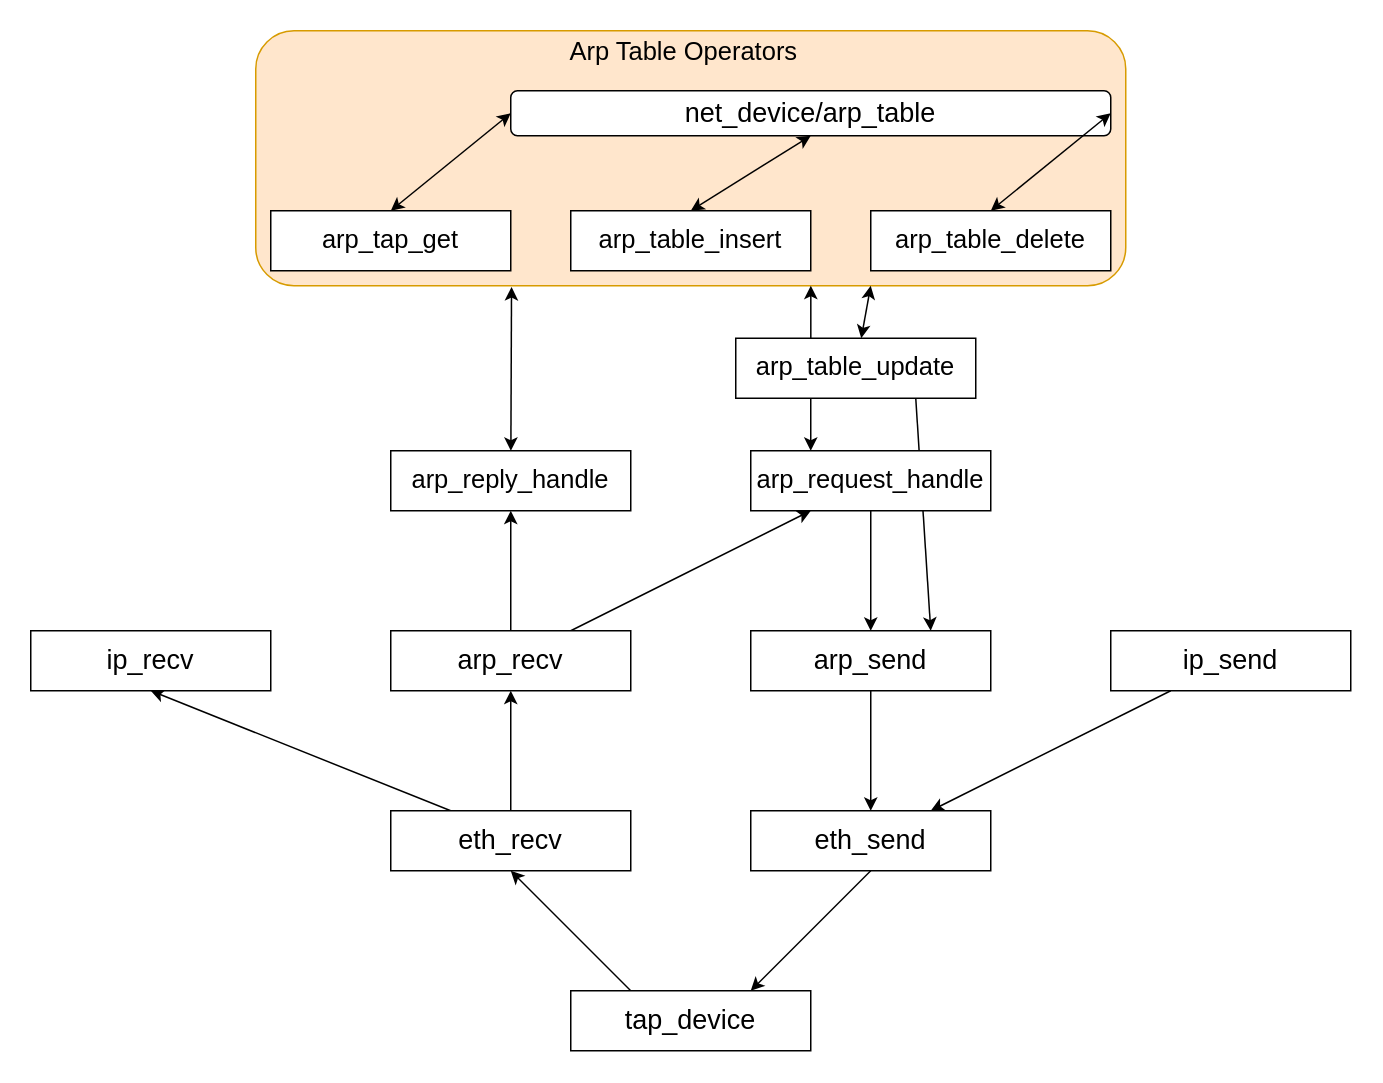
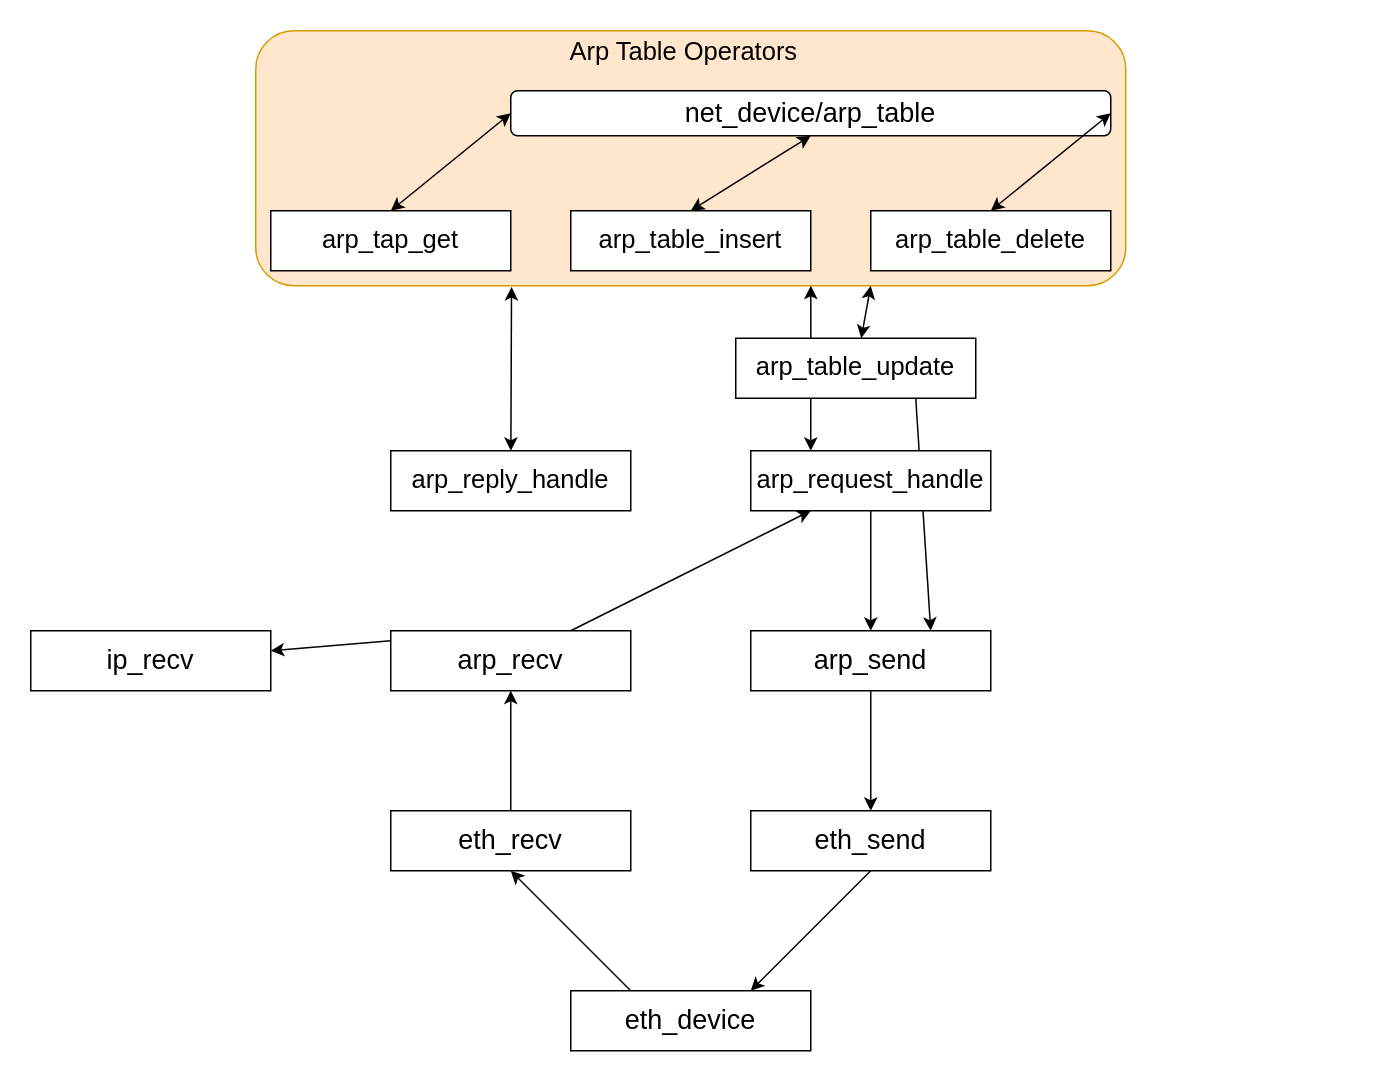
  <mxCell id="0" />
  <mxCell id="1" parent="0" />
  <mxCell id="2" value="" style="rounded=1;whiteSpace=wrap;html=1;fontSize=17;fillColor=#ffe6cc;strokeColor=#d79b00;" vertex="1" parent="1"><mxGeometry x="170" y="20" width="580" height="170" as="geometry" /></mxCell>
  <mxCell id="3" style="edgeStyle=none;rounded=0;orthogonalLoop=1;jettySize=auto;html=1;exitX=0.25;exitY=0;exitDx=0;exitDy=0;entryX=0.5;entryY=1;entryDx=0;entryDy=0;fontSize=18;" edge="1" parent="1" source="4" target="7"><mxGeometry relative="1" as="geometry" /></mxCell>
- <mxCell id="4" value="tap_device" style="rounded=0;whiteSpace=wrap;html=1;fontSize=18;" vertex="1" parent="1"><mxGeometry x="380" y="660" width="160" height="40" as="geometry" /></mxCell>
+ <mxCell id="4" value="eth_device" style="rounded=0;whiteSpace=wrap;html=1;fontSize=18;" vertex="1" parent="1"><mxGeometry x="380" y="660" width="160" height="40" as="geometry" /></mxCell>
  <mxCell id="5" style="edgeStyle=none;rounded=0;orthogonalLoop=1;jettySize=auto;html=1;exitX=0.5;exitY=0;exitDx=0;exitDy=0;entryX=0.5;entryY=1;entryDx=0;entryDy=0;fontSize=18;" edge="1" parent="1" source="7" target="13"><mxGeometry relative="1" as="geometry" /></mxCell>
- <mxCell id="6" style="edgeStyle=none;rounded=0;orthogonalLoop=1;jettySize=auto;html=1;exitX=0.25;exitY=0;exitDx=0;exitDy=0;entryX=0.5;entryY=1;entryDx=0;entryDy=0;fontSize=18;" edge="1" parent="1" source="7" target="10"><mxGeometry relative="1" as="geometry" /></mxCell>
  <mxCell id="7" value="eth_recv" style="rounded=0;whiteSpace=wrap;html=1;fontSize=18;" vertex="1" parent="1"><mxGeometry x="260" y="540" width="160" height="40" as="geometry" /></mxCell>
  <mxCell id="8" style="edgeStyle=none;rounded=0;orthogonalLoop=1;jettySize=auto;html=1;exitX=0.5;exitY=1;exitDx=0;exitDy=0;entryX=0.75;entryY=0;entryDx=0;entryDy=0;fontSize=18;" edge="1" parent="1" source="9" target="4"><mxGeometry relative="1" as="geometry" /></mxCell>
  <mxCell id="9" value="eth_send" style="rounded=0;whiteSpace=wrap;html=1;fontSize=18;" vertex="1" parent="1"><mxGeometry x="500" y="540" width="160" height="40" as="geometry" /></mxCell>
  <mxCell id="10" value="ip_recv" style="rounded=0;whiteSpace=wrap;html=1;fontSize=18;" vertex="1" parent="1"><mxGeometry x="20" y="420" width="160" height="40" as="geometry" /></mxCell>
- <mxCell id="11" style="edgeStyle=none;rounded=0;orthogonalLoop=1;jettySize=auto;html=1;exitX=0.5;exitY=0;exitDx=0;exitDy=0;fontSize=17;" edge="1" parent="1" source="13" target="20"><mxGeometry relative="1" as="geometry" /></mxCell>
+ <mxCell id="11" style="edgeStyle=none;rounded=0;orthogonalLoop=1;jettySize=auto;html=1;exitX=0.5;exitY=0;exitDx=0;exitDy=0;fontSize=17;" edge="1" parent="1" source="13" target="10"><mxGeometry relative="1" as="geometry" /></mxCell>
  <mxCell id="12" style="edgeStyle=none;rounded=0;orthogonalLoop=1;jettySize=auto;html=1;exitX=0.75;exitY=0;exitDx=0;exitDy=0;entryX=0.25;entryY=1;entryDx=0;entryDy=0;fontSize=17;" edge="1" parent="1" source="13" target="25"><mxGeometry relative="1" as="geometry" /></mxCell>
  <mxCell id="13" value="arp_recv" style="rounded=0;whiteSpace=wrap;html=1;fontSize=18;" vertex="1" parent="1"><mxGeometry x="260" y="420" width="160" height="40" as="geometry" /></mxCell>
- <mxCell id="14" style="edgeStyle=none;rounded=0;orthogonalLoop=1;jettySize=auto;html=1;entryX=0.75;entryY=0;entryDx=0;entryDy=0;fontSize=18;" edge="1" parent="1" source="15" target="9"><mxGeometry relative="1" as="geometry" /></mxCell>
- <mxCell id="15" value="ip_send" style="rounded=0;whiteSpace=wrap;html=1;fontSize=18;" vertex="1" parent="1"><mxGeometry x="740" y="420" width="160" height="40" as="geometry" /></mxCell>
  <mxCell id="16" style="edgeStyle=none;rounded=0;orthogonalLoop=1;jettySize=auto;html=1;exitX=0.5;exitY=1;exitDx=0;exitDy=0;entryX=0.5;entryY=0;entryDx=0;entryDy=0;fontSize=18;" edge="1" parent="1" source="17" target="9"><mxGeometry relative="1" as="geometry" /></mxCell>
  <mxCell id="17" value="arp_send" style="rounded=0;whiteSpace=wrap;html=1;fontSize=18;" vertex="1" parent="1"><mxGeometry x="500" y="420" width="160" height="40" as="geometry" /></mxCell>
  <mxCell id="18" value="net_device/arp_table" style="rounded=1;whiteSpace=wrap;html=1;fontSize=18;" vertex="1" parent="1"><mxGeometry x="340" y="60" width="400" height="30" as="geometry" /></mxCell>
  <mxCell id="19" style="edgeStyle=none;rounded=0;orthogonalLoop=1;jettySize=auto;html=1;entryX=0.294;entryY=1.005;entryDx=0;entryDy=0;entryPerimeter=0;fontSize=17;startArrow=classic;startFill=1;" edge="1" parent="1" source="20" target="2"><mxGeometry relative="1" as="geometry" /></mxCell>
  <mxCell id="20" value="arp_reply_handle" style="rounded=0;whiteSpace=wrap;html=1;fontSize=17;" vertex="1" parent="1"><mxGeometry x="260" y="300" width="160" height="40" as="geometry" /></mxCell>
  <mxCell id="21" style="edgeStyle=none;rounded=0;orthogonalLoop=1;jettySize=auto;html=1;exitX=0.5;exitY=1;exitDx=0;exitDy=0;entryX=0.5;entryY=0;entryDx=0;entryDy=0;fontSize=17;" edge="1" parent="1" source="25" target="17"><mxGeometry relative="1" as="geometry" /></mxCell>
  <mxCell id="22" style="edgeStyle=none;rounded=0;orthogonalLoop=1;jettySize=auto;html=1;exitX=0.75;exitY=1;exitDx=0;exitDy=0;entryX=0.75;entryY=0;entryDx=0;entryDy=0;fontSize=17;" edge="1" parent="1" source="33" target="17"><mxGeometry relative="1" as="geometry" /></mxCell>
  <mxCell id="23" style="edgeStyle=none;rounded=0;orthogonalLoop=1;jettySize=auto;html=1;fontSize=17;startArrow=classic;startFill=1;" edge="1" parent="1" source="33"><mxGeometry relative="1" as="geometry"><mxPoint x="580" y="190" as="targetPoint" /></mxGeometry></mxCell>
  <mxCell id="24" style="edgeStyle=none;rounded=0;orthogonalLoop=1;jettySize=auto;html=1;exitX=0.25;exitY=0;exitDx=0;exitDy=0;entryX=0.638;entryY=1;entryDx=0;entryDy=0;entryPerimeter=0;fontSize=17;startArrow=classic;startFill=1;" edge="1" parent="1" source="25" target="2"><mxGeometry relative="1" as="geometry" /></mxCell>
  <mxCell id="25" value="arp_request_handle" style="rounded=0;whiteSpace=wrap;html=1;fontSize=17;" vertex="1" parent="1"><mxGeometry x="500" y="300" width="160" height="40" as="geometry" /></mxCell>
  <mxCell id="26" style="edgeStyle=none;rounded=0;orthogonalLoop=1;jettySize=auto;html=1;exitX=0.5;exitY=0;exitDx=0;exitDy=0;entryX=0;entryY=0.5;entryDx=0;entryDy=0;fontSize=17;startArrow=classic;startFill=1;" edge="1" parent="1" source="27" target="18"><mxGeometry relative="1" as="geometry" /></mxCell>
  <mxCell id="27" value="arp_tap_get" style="rounded=0;whiteSpace=wrap;html=1;fontSize=17;" vertex="1" parent="1"><mxGeometry x="180" y="140" width="160" height="40" as="geometry" /></mxCell>
  <mxCell id="28" style="edgeStyle=none;rounded=0;orthogonalLoop=1;jettySize=auto;html=1;exitX=0.5;exitY=0;exitDx=0;exitDy=0;entryX=0.5;entryY=1;entryDx=0;entryDy=0;fontSize=17;startArrow=classic;startFill=1;" edge="1" parent="1" source="29" target="18"><mxGeometry relative="1" as="geometry" /></mxCell>
  <mxCell id="29" value="arp_table_insert" style="rounded=0;whiteSpace=wrap;html=1;fontSize=17;" vertex="1" parent="1"><mxGeometry x="380" y="140" width="160" height="40" as="geometry" /></mxCell>
  <mxCell id="30" style="edgeStyle=none;rounded=0;orthogonalLoop=1;jettySize=auto;html=1;exitX=0.5;exitY=0;exitDx=0;exitDy=0;fontSize=17;startArrow=classic;startFill=1;entryX=1;entryY=0.5;entryDx=0;entryDy=0;" edge="1" parent="1" source="31" target="18"><mxGeometry relative="1" as="geometry"><mxPoint x="570" y="70" as="targetPoint" /></mxGeometry></mxCell>
  <mxCell id="31" value="arp_table_delete" style="rounded=0;whiteSpace=wrap;html=1;fontSize=17;" vertex="1" parent="1"><mxGeometry x="580" y="140" width="160" height="40" as="geometry" /></mxCell>
  <mxCell id="32" value="Arp Table Operators" style="text;html=1;align=center;verticalAlign=middle;resizable=0;points=[];autosize=1;strokeColor=none;fillColor=none;fontSize=17;" vertex="1" parent="1"><mxGeometry x="370" y="20" width="170" height="30" as="geometry" /></mxCell>
  <mxCell id="33" value="arp_table_update" style="rounded=0;whiteSpace=wrap;html=1;fontSize=17;" vertex="1" parent="1"><mxGeometry x="490" y="225" width="160" height="40" as="geometry" /></mxCell>
